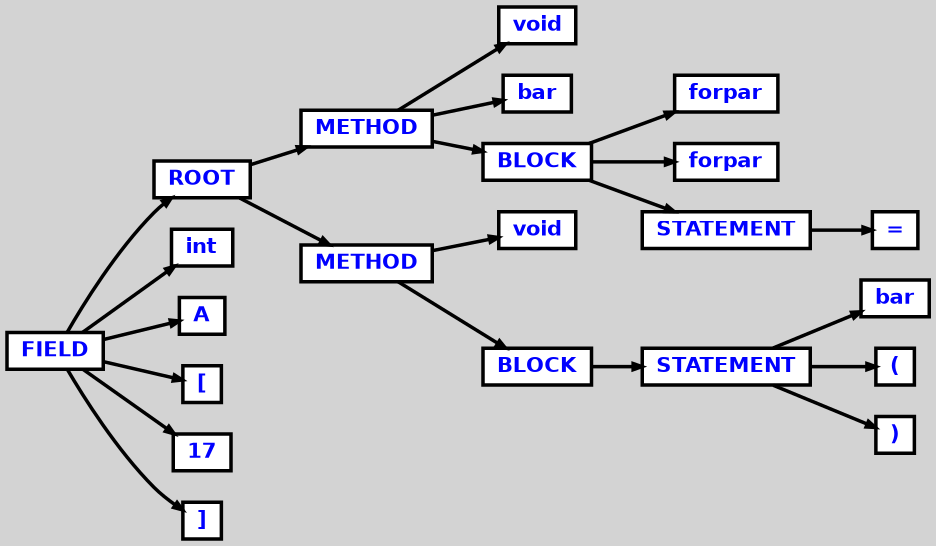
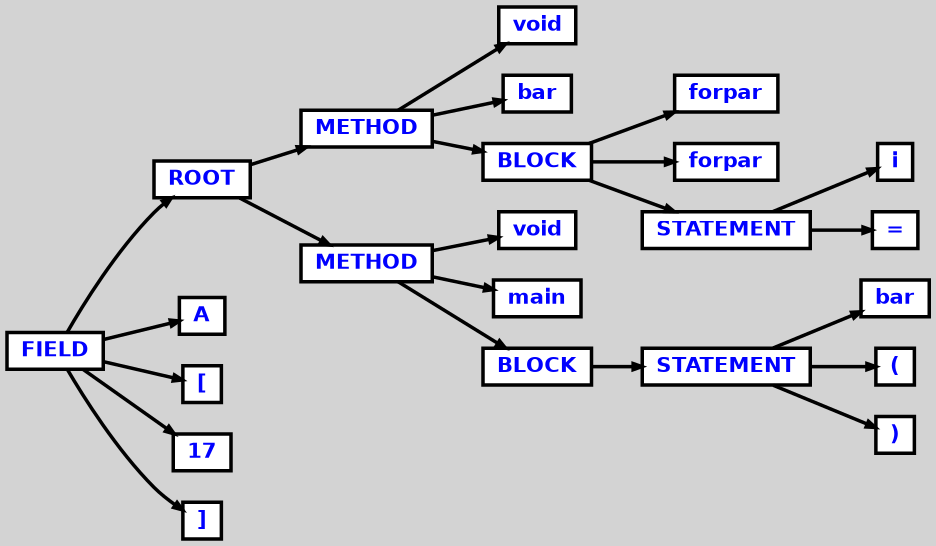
  digraph {
    bgcolor=lightgrey
    ordering=out
    rankdir=LR
    ranksep=.4
    node [color=black fillcolor=white fixedsize=false fontcolor=blue fontname="Helvetica-bold" fontsize=12 shape=box style="filled, solid, bold"]
    edge [arrowsize=.5 color=black style=bold]
    n1 [height=.25 label=ROOT width=.25]
    n2 [height=.25 label=METHOD width=.25]
    n3 [height=.25 label=METHOD width=.25]
    n4 [height=.25 label=FIELD width=.25]
-   n5 [height=.25 label=int width=.25]
    n6 [height=.25 label=A width=.25]
    n7 [height=.25 label="[" width=.25]
    n8 [height=.25 label=17 width=.25]
    n9 [height=.25 label="]" width=.25]
    n10 [height=.25 label=void width=.25]
    n11 [height=.25 label=bar width=.25]
    n12 [height=.25 label=BLOCK width=.25]
    n13 [height=.25 label=void width=.25]
+   n14 [height=.25 label=main width=.25]
    n15 [height=.25 label=BLOCK width=.25]
    n16 [height=.25 label=forpar width=.25]
    n17 [height=.25 label=forpar width=.25]
    n18 [height=.25 label=STATEMENT width=.25]
+   n19 [height=.25 label=i width=.25]
    n20 [height=.25 label="=" width=.25]
    n21 [height=.25 label=STATEMENT width=.25]
    n22 [height=.25 label=bar width=.25]
    n23 [height=.25 label="(" width=.25]
    n24 [height=.25 label=")" width=.25]
    n1 -> n2
    n1 -> n3
    n2 -> n10
    n2 -> n11
    n2 -> n12
    n3 -> n13
+   n3 -> n14
    n3 -> n15
    n4 -> n1
-   n4 -> n5
    n4 -> n6
    n4 -> n7
    n4 -> n8
    n4 -> n9
    n12 -> n16
    n12 -> n17
    n12 -> n18
    n15 -> n21
+   n18 -> n19
    n18 -> n20
    n21 -> n22
    n21 -> n23
    n21 -> n24
  }
